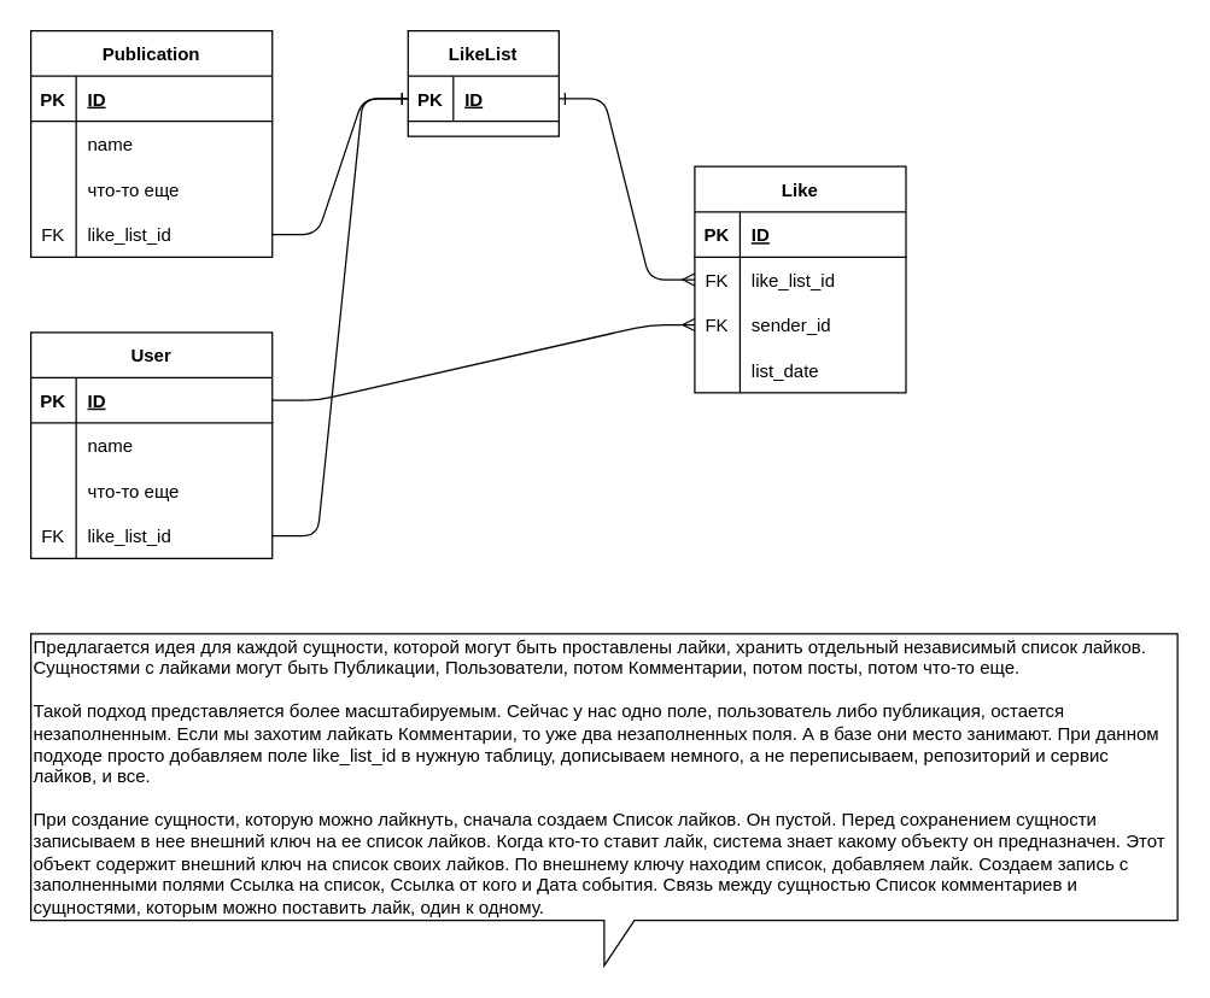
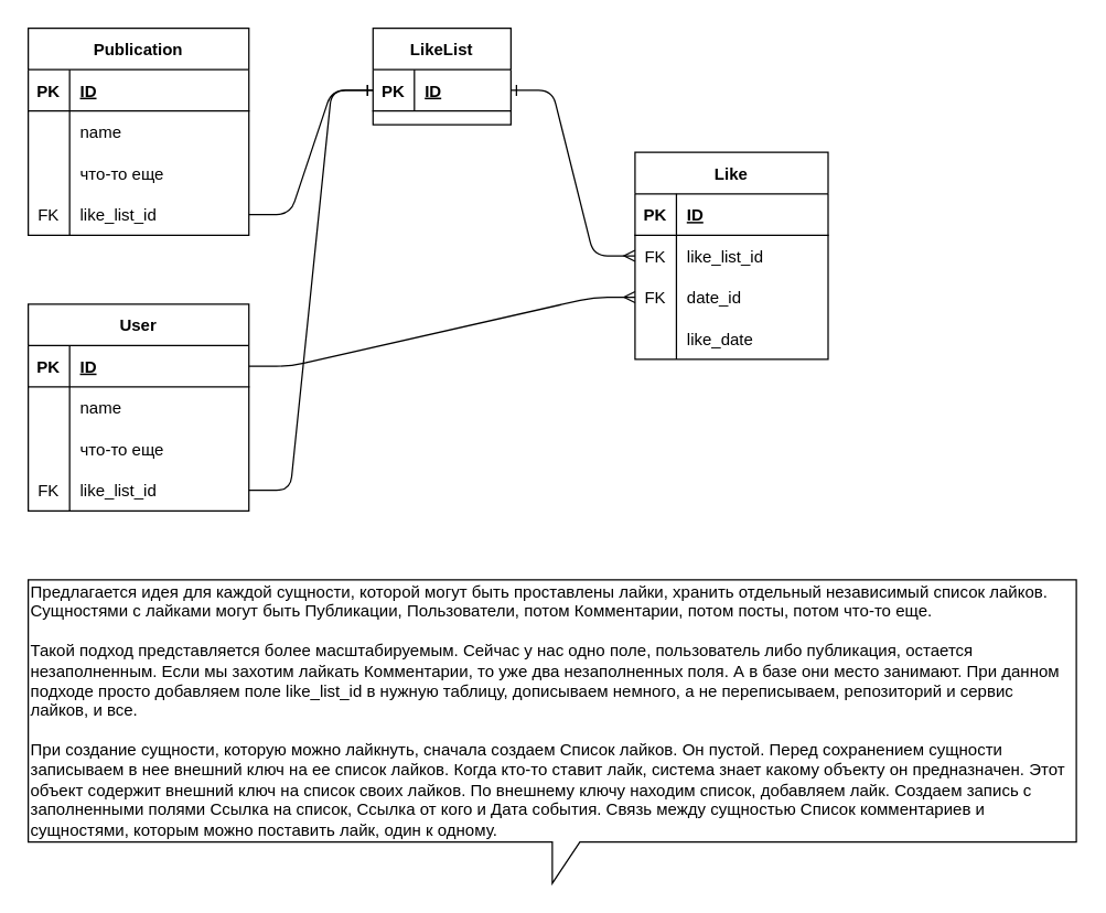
  <mxCell id="0" />
  <mxCell id="1" parent="0" />
  <mxCell id="2" value="" style="edgeStyle=entityRelationEdgeStyle;endArrow=none;startArrow=ERone;endFill=0;startFill=0;exitX=0;exitY=0.5;exitDx=0;exitDy=0;entryX=1;entryY=0.5;entryDx=0;entryDy=0;" edge="1" parent="1" source="5" target="31"><mxGeometry width="100" height="100" relative="1" as="geometry"><mxPoint x="320" y="700" as="sourcePoint" /><mxPoint x="310" y="210" as="targetPoint" /></mxGeometry></mxCell>
  <mxCell id="3" value="" style="edgeStyle=entityRelationEdgeStyle;endArrow=ERmany;startArrow=ERone;endFill=0;startFill=0;" edge="1" parent="1" source="5" target="12"><mxGeometry width="100" height="100" relative="1" as="geometry"><mxPoint x="380" y="160" as="sourcePoint" /><mxPoint x="440" y="185" as="targetPoint" /></mxGeometry></mxCell>
  <mxCell id="4" value="LikeList" style="shape=table;startSize=30;container=1;collapsible=1;childLayout=tableLayout;fixedRows=1;rowLines=0;fontStyle=1;align=center;resizeLast=1;" vertex="1" parent="1"><mxGeometry x="270" y="20" width="100" height="70" as="geometry" /></mxCell>
  <mxCell id="5" value="" style="shape=partialRectangle;collapsible=0;dropTarget=0;pointerEvents=0;fillColor=none;points=[[0,0.5],[1,0.5]];portConstraint=eastwest;top=0;left=0;right=0;bottom=1;" vertex="1" parent="4"><mxGeometry y="30" width="100" height="30" as="geometry" /></mxCell>
  <mxCell id="6" value="PK" style="shape=partialRectangle;overflow=hidden;connectable=0;fillColor=none;top=0;left=0;bottom=0;right=0;fontStyle=1;" vertex="1" parent="5"><mxGeometry width="30" height="30" as="geometry"><mxRectangle width="30" height="30" as="alternateBounds" /></mxGeometry></mxCell>
  <mxCell id="7" value="ID" style="shape=partialRectangle;overflow=hidden;connectable=0;fillColor=none;top=0;left=0;bottom=0;right=0;align=left;spacingLeft=6;fontStyle=5;" vertex="1" parent="5"><mxGeometry x="30" width="70" height="30" as="geometry"><mxRectangle width="70" height="30" as="alternateBounds" /></mxGeometry></mxCell>
  <mxCell id="8" value="Like" style="shape=table;startSize=30;container=1;collapsible=1;childLayout=tableLayout;fixedRows=1;rowLines=0;fontStyle=1;align=center;resizeLast=1;" vertex="1" parent="1"><mxGeometry x="460" y="110" width="140" height="150" as="geometry" /></mxCell>
  <mxCell id="9" value="" style="shape=partialRectangle;collapsible=0;dropTarget=0;pointerEvents=0;fillColor=none;points=[[0,0.5],[1,0.5]];portConstraint=eastwest;top=0;left=0;right=0;bottom=1;" vertex="1" parent="8"><mxGeometry y="30" width="140" height="30" as="geometry" /></mxCell>
  <mxCell id="10" value="PK" style="shape=partialRectangle;overflow=hidden;connectable=0;fillColor=none;top=0;left=0;bottom=0;right=0;fontStyle=1;" vertex="1" parent="9"><mxGeometry width="30" height="30" as="geometry"><mxRectangle width="30" height="30" as="alternateBounds" /></mxGeometry></mxCell>
  <mxCell id="11" value="ID" style="shape=partialRectangle;overflow=hidden;connectable=0;fillColor=none;top=0;left=0;bottom=0;right=0;align=left;spacingLeft=6;fontStyle=5;" vertex="1" parent="9"><mxGeometry x="30" width="110" height="30" as="geometry"><mxRectangle width="110" height="30" as="alternateBounds" /></mxGeometry></mxCell>
  <mxCell id="12" value="" style="shape=partialRectangle;collapsible=0;dropTarget=0;pointerEvents=0;fillColor=none;points=[[0,0.5],[1,0.5]];portConstraint=eastwest;top=0;left=0;right=0;bottom=0;" vertex="1" parent="8"><mxGeometry y="60" width="140" height="30" as="geometry" /></mxCell>
  <mxCell id="13" value="FK" style="shape=partialRectangle;overflow=hidden;connectable=0;fillColor=none;top=0;left=0;bottom=0;right=0;" vertex="1" parent="12"><mxGeometry width="30" height="30" as="geometry"><mxRectangle width="30" height="30" as="alternateBounds" /></mxGeometry></mxCell>
  <mxCell id="14" value="like_list_id" style="shape=partialRectangle;overflow=hidden;connectable=0;fillColor=none;top=0;left=0;bottom=0;right=0;align=left;spacingLeft=6;" vertex="1" parent="12"><mxGeometry x="30" width="110" height="30" as="geometry"><mxRectangle width="110" height="30" as="alternateBounds" /></mxGeometry></mxCell>
  <mxCell id="15" value="" style="shape=tableRow;horizontal=0;startSize=0;swimlaneHead=0;swimlaneBody=0;fillColor=none;collapsible=0;dropTarget=0;points=[[0,0.5],[1,0.5]];portConstraint=eastwest;top=0;left=0;right=0;bottom=0;" vertex="1" parent="8"><mxGeometry y="90" width="140" height="30" as="geometry" /></mxCell>
  <mxCell id="16" value="FK" style="shape=partialRectangle;connectable=0;fillColor=none;top=0;left=0;bottom=0;right=0;fontStyle=0;overflow=hidden;" vertex="1" parent="15"><mxGeometry width="30" height="30" as="geometry"><mxRectangle width="30" height="30" as="alternateBounds" /></mxGeometry></mxCell>
- <mxCell id="17" value="sender_id" style="shape=partialRectangle;connectable=0;fillColor=none;top=0;left=0;bottom=0;right=0;align=left;spacingLeft=6;fontStyle=0;overflow=hidden;" vertex="1" parent="15"><mxGeometry x="30" width="110" height="30" as="geometry"><mxRectangle width="110" height="30" as="alternateBounds" /></mxGeometry></mxCell>
+ <mxCell id="17" value="date_id" style="shape=partialRectangle;connectable=0;fillColor=none;top=0;left=0;bottom=0;right=0;align=left;spacingLeft=6;fontStyle=0;overflow=hidden;" vertex="1" parent="15"><mxGeometry x="30" width="110" height="30" as="geometry"><mxRectangle width="110" height="30" as="alternateBounds" /></mxGeometry></mxCell>
  <mxCell id="18" value="" style="shape=tableRow;horizontal=0;startSize=0;swimlaneHead=0;swimlaneBody=0;fillColor=none;collapsible=0;dropTarget=0;points=[[0,0.5],[1,0.5]];portConstraint=eastwest;top=0;left=0;right=0;bottom=0;" vertex="1" parent="8"><mxGeometry y="120" width="140" height="30" as="geometry" /></mxCell>
  <mxCell id="19" value="" style="shape=partialRectangle;connectable=0;fillColor=none;top=0;left=0;bottom=0;right=0;editable=1;overflow=hidden;" vertex="1" parent="18"><mxGeometry width="30" height="30" as="geometry"><mxRectangle width="30" height="30" as="alternateBounds" /></mxGeometry></mxCell>
- <mxCell id="20" value="list_date" style="shape=partialRectangle;connectable=0;fillColor=none;top=0;left=0;bottom=0;right=0;align=left;spacingLeft=6;overflow=hidden;" vertex="1" parent="18"><mxGeometry x="30" width="110" height="30" as="geometry"><mxRectangle width="110" height="30" as="alternateBounds" /></mxGeometry></mxCell>
+ <mxCell id="20" value="like_date" style="shape=partialRectangle;connectable=0;fillColor=none;top=0;left=0;bottom=0;right=0;align=left;spacingLeft=6;overflow=hidden;" vertex="1" parent="18"><mxGeometry x="30" width="110" height="30" as="geometry"><mxRectangle width="110" height="30" as="alternateBounds" /></mxGeometry></mxCell>
  <mxCell id="21" value="Publication" style="shape=table;startSize=30;container=1;collapsible=1;childLayout=tableLayout;fixedRows=1;rowLines=0;fontStyle=1;align=center;resizeLast=1;" vertex="1" parent="1"><mxGeometry x="20" y="20" width="160" height="150" as="geometry" /></mxCell>
  <mxCell id="22" value="" style="shape=partialRectangle;collapsible=0;dropTarget=0;pointerEvents=0;fillColor=none;points=[[0,0.5],[1,0.5]];portConstraint=eastwest;top=0;left=0;right=0;bottom=1;" vertex="1" parent="21"><mxGeometry y="30" width="160" height="30" as="geometry" /></mxCell>
  <mxCell id="23" value="PK" style="shape=partialRectangle;overflow=hidden;connectable=0;fillColor=none;top=0;left=0;bottom=0;right=0;fontStyle=1;" vertex="1" parent="22"><mxGeometry width="30" height="30" as="geometry"><mxRectangle width="30" height="30" as="alternateBounds" /></mxGeometry></mxCell>
  <mxCell id="24" value="ID" style="shape=partialRectangle;overflow=hidden;connectable=0;fillColor=none;top=0;left=0;bottom=0;right=0;align=left;spacingLeft=6;fontStyle=5;" vertex="1" parent="22"><mxGeometry x="30" width="130" height="30" as="geometry"><mxRectangle width="130" height="30" as="alternateBounds" /></mxGeometry></mxCell>
  <mxCell id="25" value="" style="shape=partialRectangle;collapsible=0;dropTarget=0;pointerEvents=0;fillColor=none;points=[[0,0.5],[1,0.5]];portConstraint=eastwest;top=0;left=0;right=0;bottom=0;" vertex="1" parent="21"><mxGeometry y="60" width="160" height="30" as="geometry" /></mxCell>
  <mxCell id="26" value="" style="shape=partialRectangle;overflow=hidden;connectable=0;fillColor=none;top=0;left=0;bottom=0;right=0;" vertex="1" parent="25"><mxGeometry width="30" height="30" as="geometry"><mxRectangle width="30" height="30" as="alternateBounds" /></mxGeometry></mxCell>
  <mxCell id="27" value="name" style="shape=partialRectangle;overflow=hidden;connectable=0;fillColor=none;top=0;left=0;bottom=0;right=0;align=left;spacingLeft=6;" vertex="1" parent="25"><mxGeometry x="30" width="130" height="30" as="geometry"><mxRectangle width="130" height="30" as="alternateBounds" /></mxGeometry></mxCell>
  <mxCell id="28" value="" style="shape=tableRow;horizontal=0;startSize=0;swimlaneHead=0;swimlaneBody=0;fillColor=none;collapsible=0;dropTarget=0;points=[[0,0.5],[1,0.5]];portConstraint=eastwest;top=0;left=0;right=0;bottom=0;" vertex="1" parent="21"><mxGeometry y="90" width="160" height="30" as="geometry" /></mxCell>
  <mxCell id="29" value="" style="shape=partialRectangle;connectable=0;fillColor=none;top=0;left=0;bottom=0;right=0;editable=1;overflow=hidden;" vertex="1" parent="28"><mxGeometry width="30" height="30" as="geometry"><mxRectangle width="30" height="30" as="alternateBounds" /></mxGeometry></mxCell>
  <mxCell id="30" value="что-то еще" style="shape=partialRectangle;connectable=0;fillColor=none;top=0;left=0;bottom=0;right=0;align=left;spacingLeft=6;overflow=hidden;" vertex="1" parent="28"><mxGeometry x="30" width="130" height="30" as="geometry"><mxRectangle width="130" height="30" as="alternateBounds" /></mxGeometry></mxCell>
  <mxCell id="31" value="" style="shape=tableRow;horizontal=0;startSize=0;swimlaneHead=0;swimlaneBody=0;fillColor=none;collapsible=0;dropTarget=0;points=[[0,0.5],[1,0.5]];portConstraint=eastwest;top=0;left=0;right=0;bottom=0;" vertex="1" parent="21"><mxGeometry y="120" width="160" height="30" as="geometry" /></mxCell>
  <mxCell id="32" value="FK" style="shape=partialRectangle;connectable=0;fillColor=none;top=0;left=0;bottom=0;right=0;fontStyle=0;overflow=hidden;" vertex="1" parent="31"><mxGeometry width="30" height="30" as="geometry"><mxRectangle width="30" height="30" as="alternateBounds" /></mxGeometry></mxCell>
  <mxCell id="33" value="like_list_id" style="shape=partialRectangle;connectable=0;fillColor=none;top=0;left=0;bottom=0;right=0;align=left;spacingLeft=6;fontStyle=0;overflow=hidden;" vertex="1" parent="31"><mxGeometry x="30" width="130" height="30" as="geometry"><mxRectangle width="130" height="30" as="alternateBounds" /></mxGeometry></mxCell>
  <mxCell id="34" value="User" style="shape=table;startSize=30;container=1;collapsible=1;childLayout=tableLayout;fixedRows=1;rowLines=0;fontStyle=1;align=center;resizeLast=1;" vertex="1" parent="1"><mxGeometry x="20" y="220" width="160" height="150" as="geometry" /></mxCell>
  <mxCell id="35" value="" style="shape=partialRectangle;collapsible=0;dropTarget=0;pointerEvents=0;fillColor=none;points=[[0,0.5],[1,0.5]];portConstraint=eastwest;top=0;left=0;right=0;bottom=1;" vertex="1" parent="34"><mxGeometry y="30" width="160" height="30" as="geometry" /></mxCell>
  <mxCell id="36" value="PK" style="shape=partialRectangle;overflow=hidden;connectable=0;fillColor=none;top=0;left=0;bottom=0;right=0;fontStyle=1;" vertex="1" parent="35"><mxGeometry width="30" height="30" as="geometry"><mxRectangle width="30" height="30" as="alternateBounds" /></mxGeometry></mxCell>
  <mxCell id="37" value="ID" style="shape=partialRectangle;overflow=hidden;connectable=0;fillColor=none;top=0;left=0;bottom=0;right=0;align=left;spacingLeft=6;fontStyle=5;" vertex="1" parent="35"><mxGeometry x="30" width="130" height="30" as="geometry"><mxRectangle width="130" height="30" as="alternateBounds" /></mxGeometry></mxCell>
  <mxCell id="38" value="" style="shape=partialRectangle;collapsible=0;dropTarget=0;pointerEvents=0;fillColor=none;points=[[0,0.5],[1,0.5]];portConstraint=eastwest;top=0;left=0;right=0;bottom=0;" vertex="1" parent="34"><mxGeometry y="60" width="160" height="30" as="geometry" /></mxCell>
  <mxCell id="39" value="" style="shape=partialRectangle;overflow=hidden;connectable=0;fillColor=none;top=0;left=0;bottom=0;right=0;" vertex="1" parent="38"><mxGeometry width="30" height="30" as="geometry"><mxRectangle width="30" height="30" as="alternateBounds" /></mxGeometry></mxCell>
  <mxCell id="40" value="name" style="shape=partialRectangle;overflow=hidden;connectable=0;fillColor=none;top=0;left=0;bottom=0;right=0;align=left;spacingLeft=6;" vertex="1" parent="38"><mxGeometry x="30" width="130" height="30" as="geometry"><mxRectangle width="130" height="30" as="alternateBounds" /></mxGeometry></mxCell>
  <mxCell id="41" value="" style="shape=tableRow;horizontal=0;startSize=0;swimlaneHead=0;swimlaneBody=0;fillColor=none;collapsible=0;dropTarget=0;points=[[0,0.5],[1,0.5]];portConstraint=eastwest;top=0;left=0;right=0;bottom=0;" vertex="1" parent="34"><mxGeometry y="90" width="160" height="30" as="geometry" /></mxCell>
  <mxCell id="42" value="" style="shape=partialRectangle;connectable=0;fillColor=none;top=0;left=0;bottom=0;right=0;editable=1;overflow=hidden;" vertex="1" parent="41"><mxGeometry width="30" height="30" as="geometry"><mxRectangle width="30" height="30" as="alternateBounds" /></mxGeometry></mxCell>
  <mxCell id="43" value="что-то еще" style="shape=partialRectangle;connectable=0;fillColor=none;top=0;left=0;bottom=0;right=0;align=left;spacingLeft=6;overflow=hidden;" vertex="1" parent="41"><mxGeometry x="30" width="130" height="30" as="geometry"><mxRectangle width="130" height="30" as="alternateBounds" /></mxGeometry></mxCell>
  <mxCell id="44" value="" style="shape=tableRow;horizontal=0;startSize=0;swimlaneHead=0;swimlaneBody=0;fillColor=none;collapsible=0;dropTarget=0;points=[[0,0.5],[1,0.5]];portConstraint=eastwest;top=0;left=0;right=0;bottom=0;" vertex="1" parent="34"><mxGeometry y="120" width="160" height="30" as="geometry" /></mxCell>
  <mxCell id="45" value="FK" style="shape=partialRectangle;connectable=0;fillColor=none;top=0;left=0;bottom=0;right=0;fontStyle=0;overflow=hidden;" vertex="1" parent="44"><mxGeometry width="30" height="30" as="geometry"><mxRectangle width="30" height="30" as="alternateBounds" /></mxGeometry></mxCell>
  <mxCell id="46" value="like_list_id" style="shape=partialRectangle;connectable=0;fillColor=none;top=0;left=0;bottom=0;right=0;align=left;spacingLeft=6;fontStyle=0;overflow=hidden;" vertex="1" parent="44"><mxGeometry x="30" width="130" height="30" as="geometry"><mxRectangle width="130" height="30" as="alternateBounds" /></mxGeometry></mxCell>
  <mxCell id="47" value="" style="edgeStyle=entityRelationEdgeStyle;fontSize=12;html=1;endArrow=ERmany;rounded=1;exitX=1;exitY=0.5;exitDx=0;exitDy=0;" edge="1" parent="1" source="35" target="15"><mxGeometry width="100" height="100" relative="1" as="geometry"><mxPoint x="350" y="440" as="sourcePoint" /><mxPoint x="450" y="340" as="targetPoint" /></mxGeometry></mxCell>
  <mxCell id="48" value="" style="edgeStyle=entityRelationEdgeStyle;fontSize=12;html=1;endArrow=ERone;endFill=1;rounded=1;entryX=0;entryY=0.5;entryDx=0;entryDy=0;exitX=1;exitY=0.5;exitDx=0;exitDy=0;" edge="1" parent="1" source="44" target="5"><mxGeometry width="100" height="100" relative="1" as="geometry"><mxPoint x="350" y="440" as="sourcePoint" /><mxPoint x="450" y="340" as="targetPoint" /></mxGeometry></mxCell>
  <mxCell id="49" value="Предлагается идея для каждой сущности, которой могут быть проставлены лайки, хранить отдельный независимый список лайков.&lt;br&gt;Сущностями с лайками могут быть Публикации, Пользователи, потом Комментарии, потом посты, потом что-то еще.&lt;br&gt;&lt;br&gt;Такой подход представляется более масштабируемым. Сейчас у нас одно поле, пользователь либо публикация, остается незаполненным. Если мы захотим лайкать Комментарии, то уже два незаполненных поля. А в базе они место занимают. При данном подходе просто добавляем поле like_list_id в нужную таблицу, дописываем немного, а не переписываем, репозиторий и сервис лайков, и все.&lt;br&gt;&lt;br&gt;При создание сущности, которую можно лайкнуть, сначала создаем Список лайков. Он пустой. Перед сохранением сущности записываем в нее внешний ключ на ее список лайков. Когда кто-то ставит лайк, система знает какому объекту он предназначен. Этот объект содержит внешний ключ на список своих лайков. По внешнему ключу находим список, добавляем лайк. Создаем запись с заполненными полями Ссылка на список, Ссылка от кого и Дата события. Связь между сущностью Список комментариев и сущностями, которым можно поставить лайк, один к одному." style="shape=callout;whiteSpace=wrap;html=1;perimeter=calloutPerimeter;align=left;" vertex="1" parent="1"><mxGeometry x="20" y="420" width="760" height="220" as="geometry" /></mxCell>
